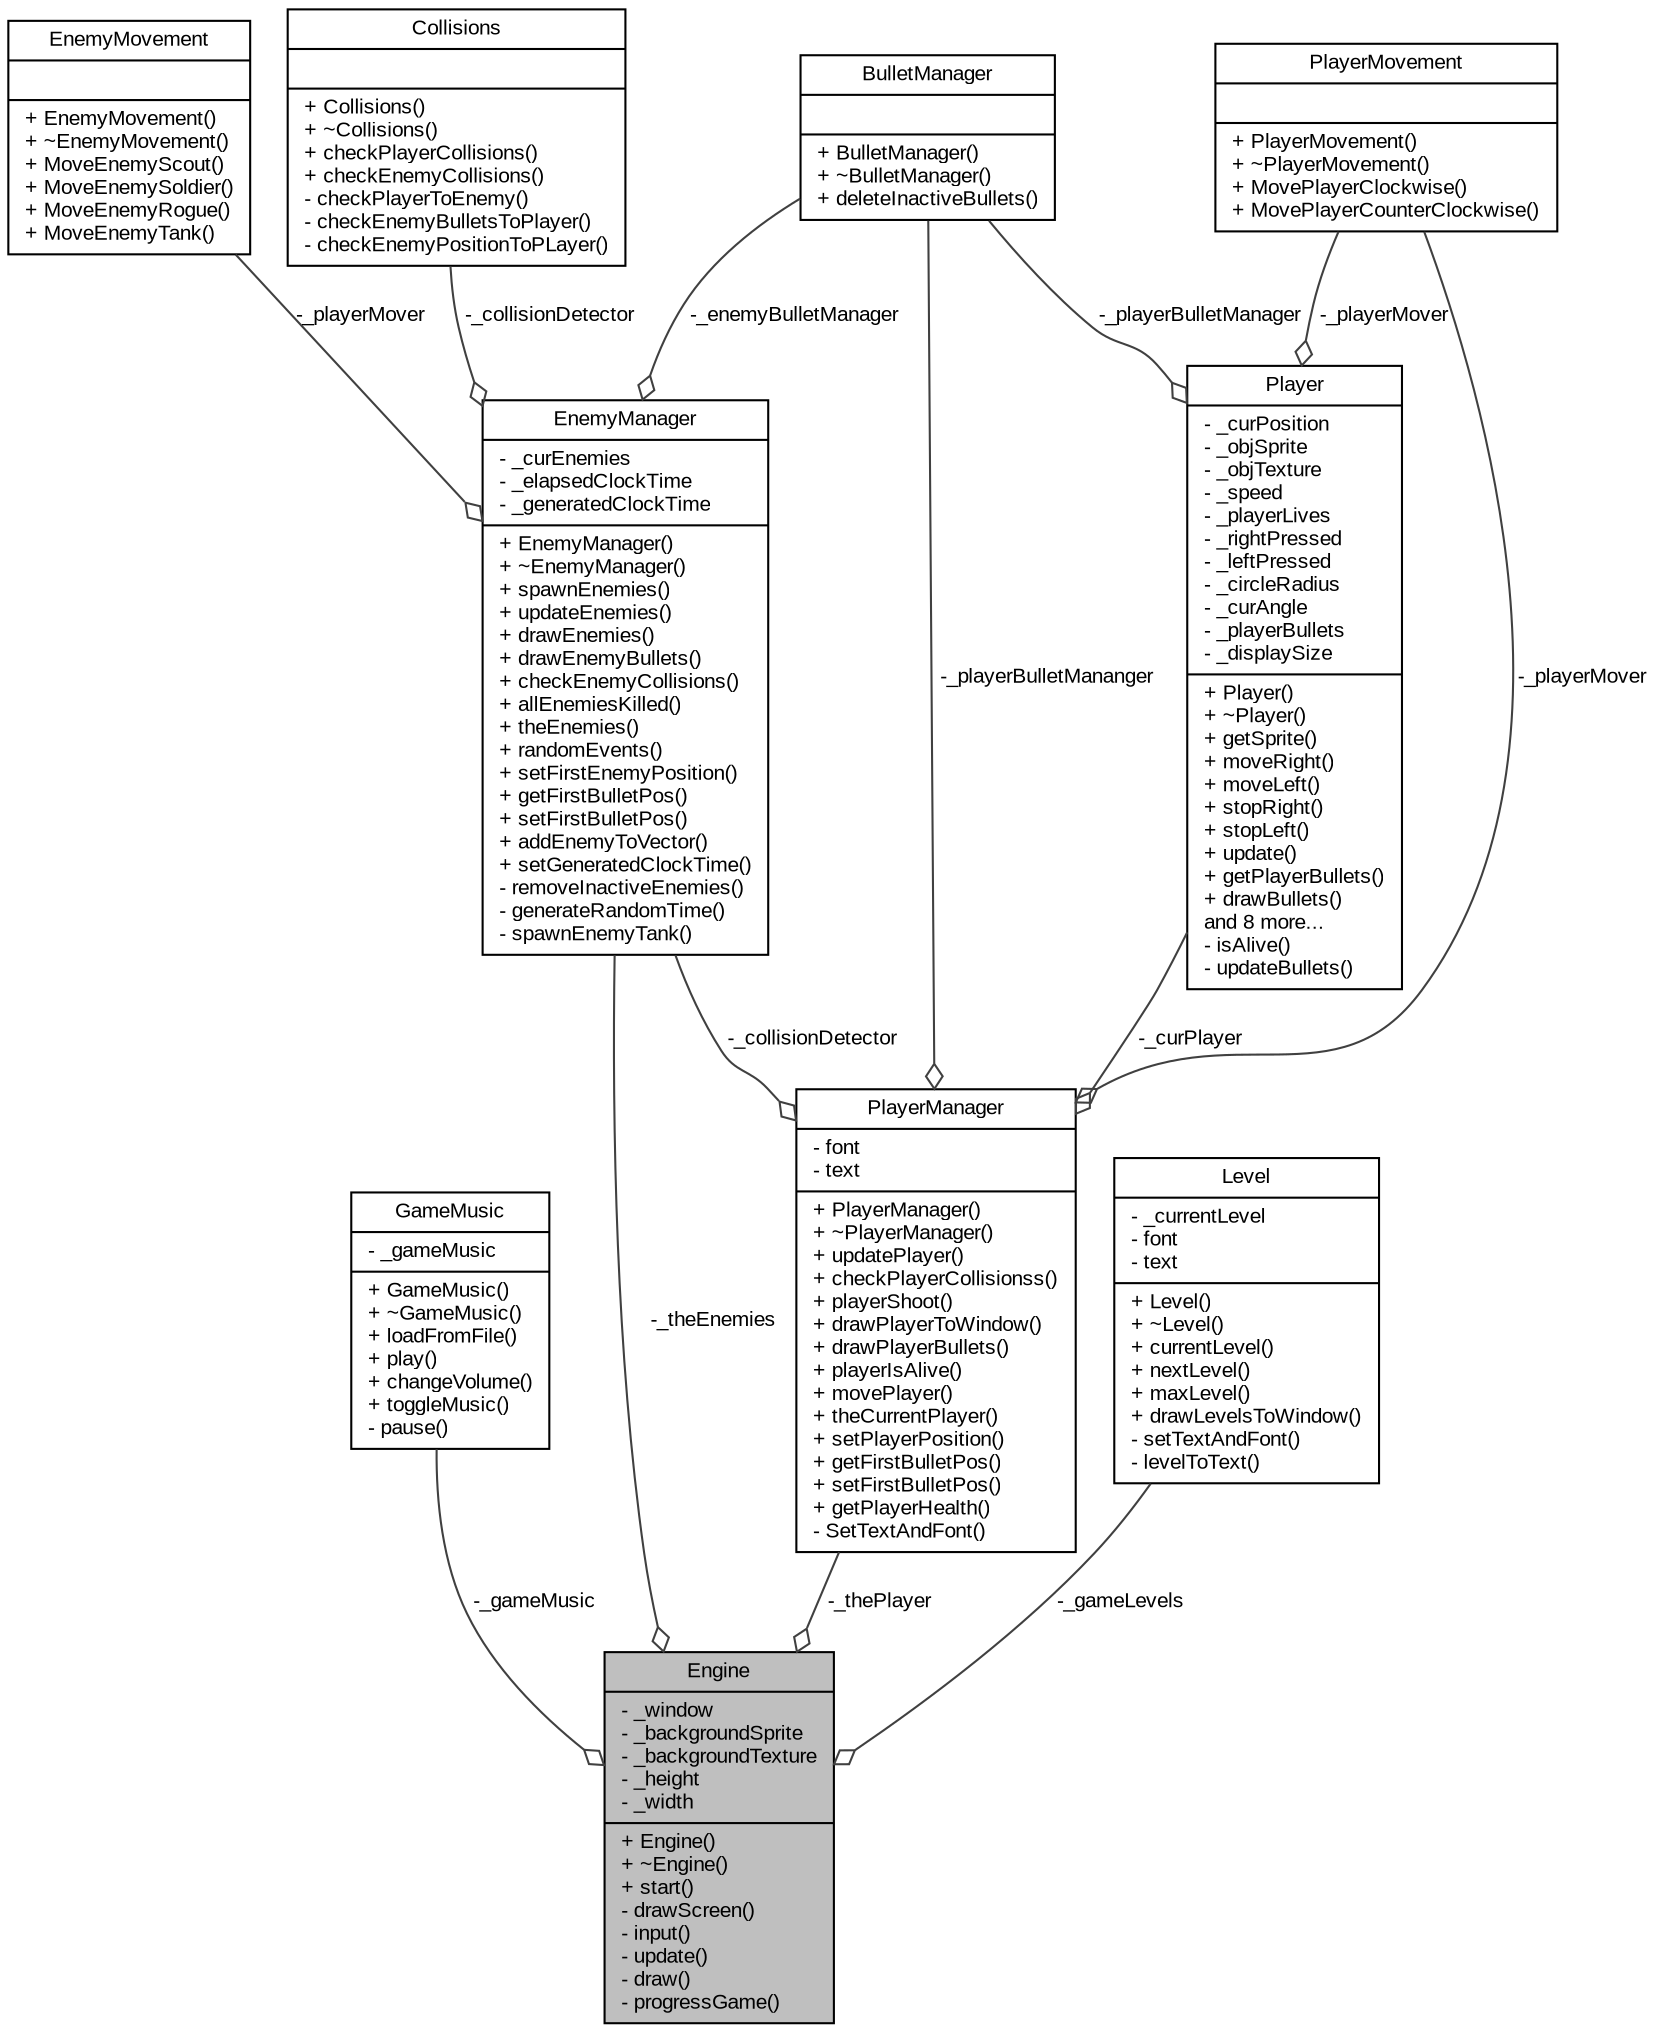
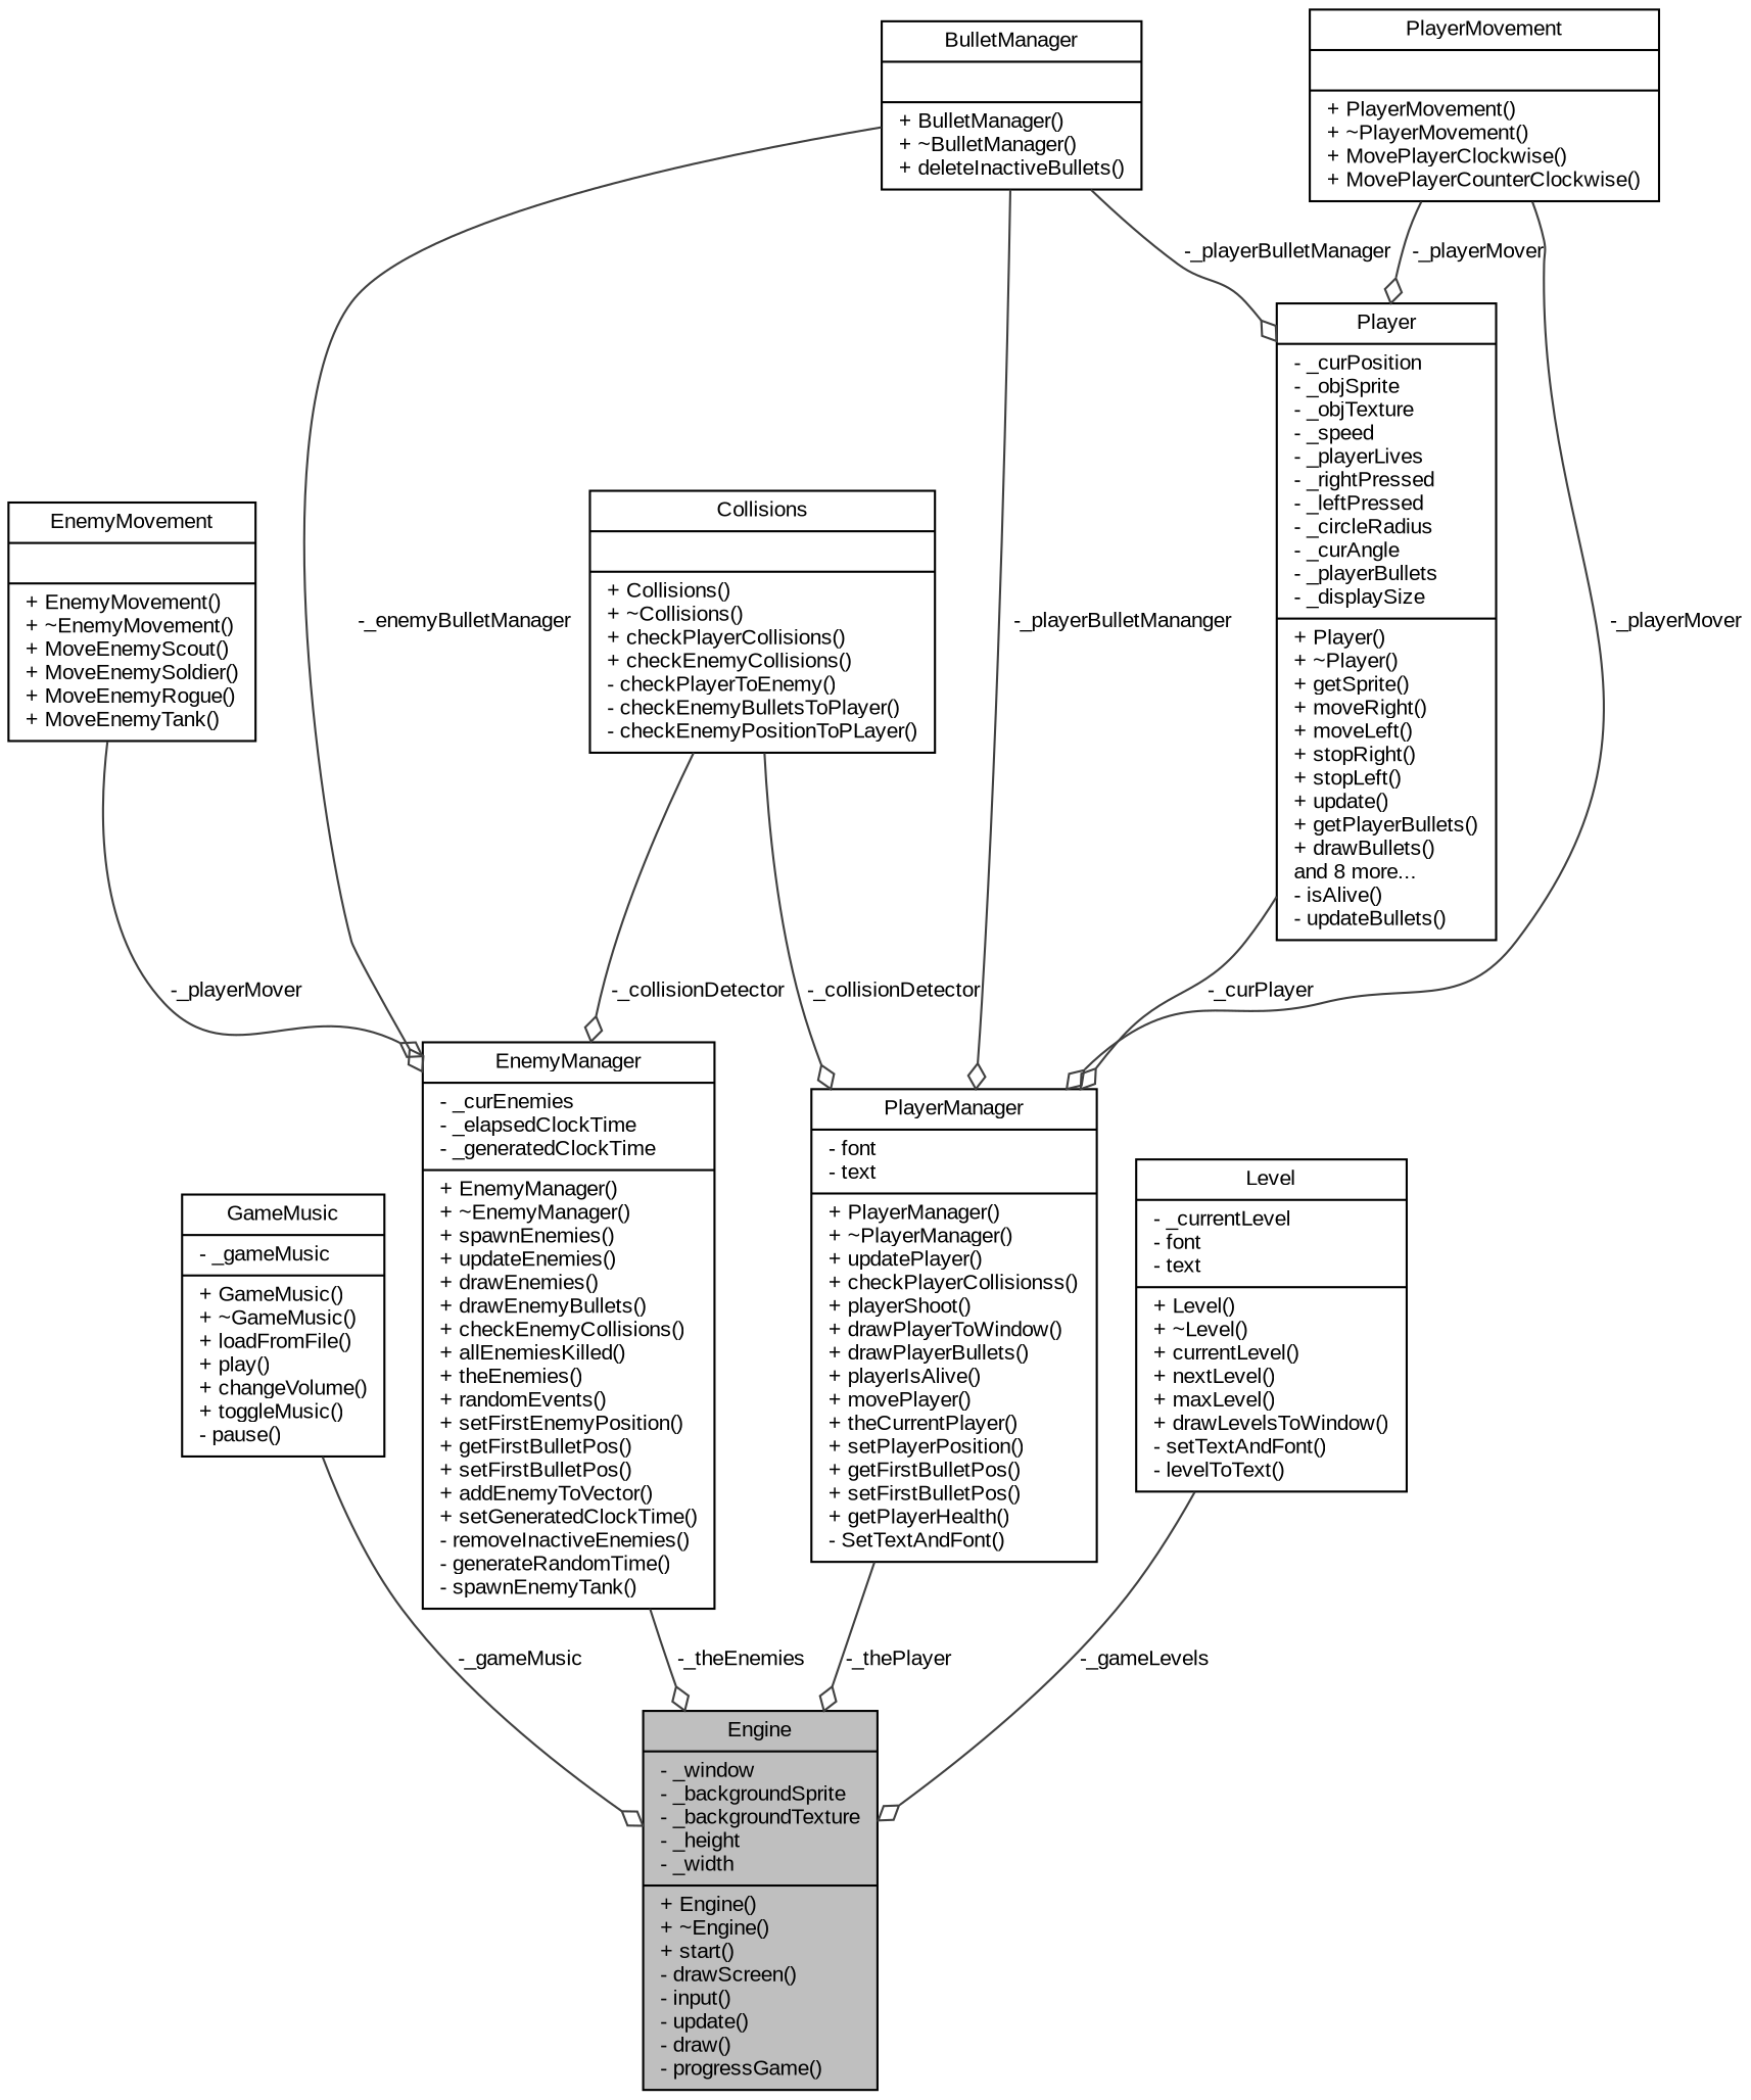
  digraph {
    fontname="Liberation Sans"
    node [color=black fillcolor=white fontname="Liberation Sans" fontsize=10 shape=record style=filled]
    edge [arrowhead=odiamond color=grey25 fontname="Liberation Sans" fontsize=10 labelfontname=Helvetica labelfontsize=10 style=solid]
    n1 [fillcolor=grey75 fontcolor=black height=0.2 label="{Engine\n|- _window\l- _backgroundSprite\l- _backgroundTexture\l- _height\l- _width\l|+ Engine()\l+ ~Engine()\l+ start()\l- drawScreen()\l- input()\l- update()\l- draw()\l- progressGame()\l}" width=0.4]
    n2 [height=0.2 label="{GameMusic\n|- _gameMusic\l|+ GameMusic()\l+ ~GameMusic()\l+ loadFromFile()\l+ play()\l+ changeVolume()\l+ toggleMusic()\l- pause()\l}" width=0.4]
    n3 [height=0.2 label="{EnemyManager\n|- _curEnemies\l- _elapsedClockTime\l- _generatedClockTime\l|+ EnemyManager()\l+ ~EnemyManager()\l+ spawnEnemies()\l+ updateEnemies()\l+ drawEnemies()\l+ drawEnemyBullets()\l+ checkEnemyCollisions()\l+ allEnemiesKilled()\l+ theEnemies()\l+ randomEvents()\l+ setFirstEnemyPosition()\l+ getFirstBulletPos()\l+ setFirstBulletPos()\l+ addEnemyToVector()\l+ setGeneratedClockTime()\l- removeInactiveEnemies()\l- generateRandomTime()\l- spawnEnemyTank()\l}" width=0.4]
    n4 [height=0.2 label="{EnemyMovement\n||+ EnemyMovement()\l+ ~EnemyMovement()\l+ MoveEnemyScout()\l+ MoveEnemySoldier()\l+ MoveEnemyRogue()\l+ MoveEnemyTank()\l}" width=0.4]
    n5 [height=0.2 label="{BulletManager\n||+ BulletManager()\l+ ~BulletManager()\l+ deleteInactiveBullets()\l}" width=0.4]
    n6 [height=0.2 label="{PlayerManager\n|- font\l- text\l|+ PlayerManager()\l+ ~PlayerManager()\l+ updatePlayer()\l+ checkPlayerCollisionss()\l+ playerShoot()\l+ drawPlayerToWindow()\l+ drawPlayerBullets()\l+ playerIsAlive()\l+ movePlayer()\l+ theCurrentPlayer()\l+ setPlayerPosition()\l+ getFirstBulletPos()\l+ setFirstBulletPos()\l+ getPlayerHealth()\l- SetTextAndFont()\l}" width=0.4]
    n7 [height=0.2 label="{Player\n|- _curPosition\l- _objSprite\l- _objTexture\l- _speed\l- _playerLives\l- _rightPressed\l- _leftPressed\l- _circleRadius\l- _curAngle\l- _playerBullets\l- _displaySize\l|+ Player()\l+ ~Player()\l+ getSprite()\l+ moveRight()\l+ moveLeft()\l+ stopRight()\l+ stopLeft()\l+ update()\l+ getPlayerBullets()\l+ drawBullets()\land 8 more...\l- isAlive()\l- updateBullets()\l}" width=0.4]
    n8 [height=0.2 label="{Collisions\n||+ Collisions()\l+ ~Collisions()\l+ checkPlayerCollisions()\l+ checkEnemyCollisions()\l- checkPlayerToEnemy()\l- checkEnemyBulletsToPlayer()\l- checkEnemyPositionToPLayer()\l}" width=0.4]
    n9 [height=0.2 label="{PlayerMovement\n||+ PlayerMovement()\l+ ~PlayerMovement()\l+ MovePlayerClockwise()\l+ MovePlayerCounterClockwise()\l}" width=0.4]
    n10 [height=0.2 label="{Level\n|- _currentLevel\l- font\l- text\l|+ Level()\l+ ~Level()\l+ currentLevel()\l+ nextLevel()\l+ maxLevel()\l+ drawLevelsToWindow()\l- setTextAndFont()\l- levelToText()\l}" width=0.4]
    n2 -> n1 [label=" -_gameMusic"]
    n3 -> n1 [label=" -_theEnemies"]
    n4 -> n3 [label=" -_playerMover"]
    n5 -> n3 [label=" -_enemyBulletManager"]
    n5 -> n6 [label=" -_playerBulletMananger"]
    n5 -> n7 [label=" -_playerBulletManager"]
    n6 -> n1 [label=" -_thePlayer"]
    n7 -> n6 [label=" -_curPlayer"]
    n8 -> n3 [label=" -_collisionDetector"]
-   n3 -> n6 [label=" -_collisionDetector"]
+   n8 -> n6 [label=" -_collisionDetector"]
    n9 -> n6 [label=" -_playerMover"]
    n9 -> n7 [label=" -_playerMover"]
    n10 -> n1 [label=" -_gameLevels"]
  }
